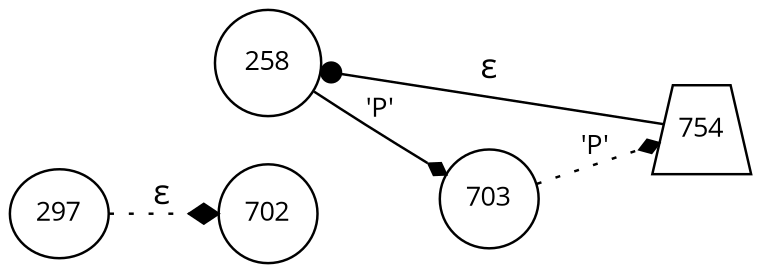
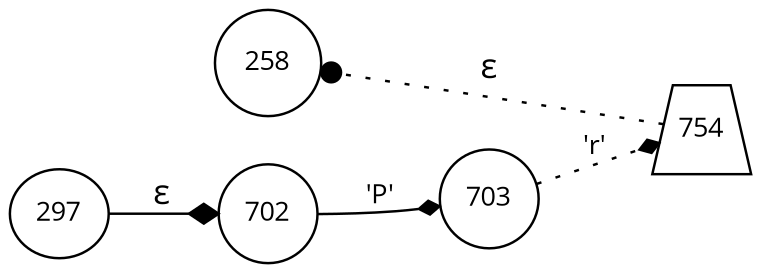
  digraph {
    fontname="Open Sans"
    rankdir=LR
    node [fixedsize=true fontname="Open Sans" fontsize=11 shape=circle peripheries=1]
    edge [arrowhead=diamond fontname="Open Sans" style=dotted]
    n1 [label=258 width=.6 peripheries=""]
    n2 [label=754 shape=trapezium width=.55]
    n3 [label=297 shape=ellipse width=.55]
    n4 [label=702 width=.55]
    n5 [label=703 width=.55]
-   n2 -> n1 [arrowhead=dot label="&epsilon;" style=solid]
-   n3 -> n4 [label="&epsilon;"]
-   n1 -> n5 [arrowsize=.7 fontsize=11 label="'P'" style=solid]
-   n5 -> n2 [arrowsize=.7 fontsize=11 label="'P'"]
+   n2 -> n1 [arrowhead=dot label="&epsilon;"]
+   n3 -> n4 [label="&epsilon;" style=solid]
+   n4 -> n5 [arrowsize=.7 fontsize=11 label="'P'" style=solid]
+   n5 -> n2 [arrowsize=.7 fontsize=11 label="'r'"]
  }
